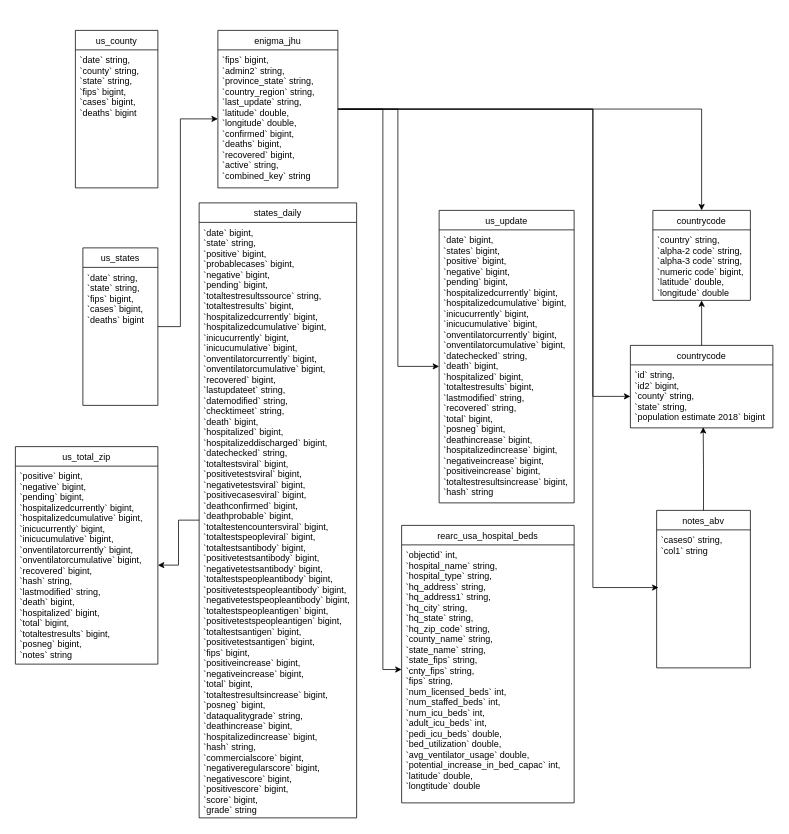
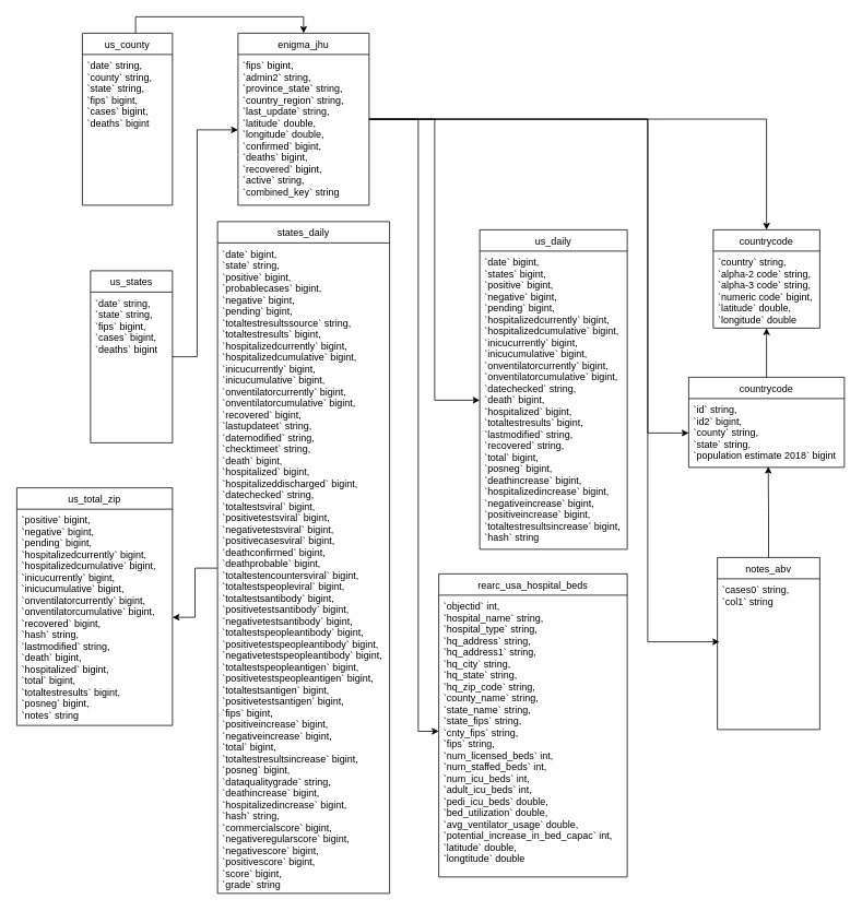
  <mxCell id="0" />
  <mxCell id="1" parent="0" />
  <mxCell id="2" style="edgeStyle=orthogonalEdgeStyle;rounded=0;orthogonalLoop=1;jettySize=auto;html=1;entryX=0;entryY=0.5;entryDx=0;entryDy=0;" edge="1" parent="1" source="7" target="25"><mxGeometry relative="1" as="geometry"><Array as="points"><mxPoint x="530" y="145" /><mxPoint x="530" y="488" /></Array></mxGeometry></mxCell>
  <mxCell id="3" style="edgeStyle=orthogonalEdgeStyle;rounded=0;orthogonalLoop=1;jettySize=auto;html=1;entryX=0.5;entryY=0;entryDx=0;entryDy=0;exitX=1.031;exitY=0.429;exitDx=0;exitDy=0;exitPerimeter=0;" edge="1" parent="1" source="8" target="9"><mxGeometry relative="1" as="geometry"><Array as="points"><mxPoint x="935" y="145" /></Array></mxGeometry></mxCell>
  <mxCell id="4" style="edgeStyle=orthogonalEdgeStyle;rounded=0;orthogonalLoop=1;jettySize=auto;html=1;entryX=0;entryY=0.5;entryDx=0;entryDy=0;" edge="1" parent="1" source="7" target="13"><mxGeometry relative="1" as="geometry"><Array as="points"><mxPoint x="790" y="145" /><mxPoint x="790" y="528" /></Array></mxGeometry></mxCell>
  <mxCell id="5" style="edgeStyle=orthogonalEdgeStyle;rounded=0;orthogonalLoop=1;jettySize=auto;html=1;entryX=0.02;entryY=0.418;entryDx=0;entryDy=0;entryPerimeter=0;" edge="1" parent="1" source="7" target="18"><mxGeometry relative="1" as="geometry"><Array as="points"><mxPoint x="790" y="145" /><mxPoint x="790" y="783" /></Array></mxGeometry></mxCell>
  <mxCell id="6" style="edgeStyle=orthogonalEdgeStyle;rounded=0;orthogonalLoop=1;jettySize=auto;html=1;entryX=0;entryY=0.483;entryDx=0;entryDy=0;entryPerimeter=0;" edge="1" parent="1" source="7" target="15"><mxGeometry relative="1" as="geometry"><Array as="points"><mxPoint x="510" y="145" /><mxPoint x="510" y="892" /></Array></mxGeometry></mxCell>
  <mxCell id="7" value="enigma_jhu" style="swimlane;fontStyle=0;childLayout=stackLayout;horizontal=1;startSize=26;fillColor=none;horizontalStack=0;resizeParent=1;resizeParentMax=0;resizeLast=0;collapsible=1;marginBottom=0;" vertex="1" parent="1"><mxGeometry x="290" y="40" width="160" height="210" as="geometry" /></mxCell>
  <mxCell id="8" value="`fips` bigint, &#10;  `admin2` string, &#10;  `province_state` string, &#10;  `country_region` string, &#10;  `last_update` string, &#10;  `latitude` double, &#10;  `longitude` double, &#10;  `confirmed` bigint, &#10;  `deaths` bigint, &#10;  `recovered` bigint, &#10;  `active` string, &#10;  `combined_key` string" style="text;strokeColor=none;fillColor=none;align=left;verticalAlign=top;spacingLeft=4;spacingRight=4;overflow=hidden;rotatable=0;points=[[0,0.5],[1,0.5]];portConstraint=eastwest;" vertex="1" parent="7"><mxGeometry y="26" width="160" height="184" as="geometry" /></mxCell>
  <mxCell id="9" value="countrycode" style="swimlane;fontStyle=0;childLayout=stackLayout;horizontal=1;startSize=26;fillColor=none;horizontalStack=0;resizeParent=1;resizeParentMax=0;resizeLast=0;collapsible=1;marginBottom=0;" vertex="1" parent="1"><mxGeometry x="870" y="280" width="130" height="120" as="geometry" /></mxCell>
  <mxCell id="10" value="`country` string, &#10;  `alpha-2 code` string, &#10;  `alpha-3 code` string, &#10;  `numeric code` bigint, &#10;  `latitude` double, &#10;  `longitude` double" style="text;strokeColor=none;fillColor=none;align=left;verticalAlign=top;spacingLeft=4;spacingRight=4;overflow=hidden;rotatable=0;points=[[0,0.5],[1,0.5]];portConstraint=eastwest;" vertex="1" parent="9"><mxGeometry y="26" width="130" height="94" as="geometry" /></mxCell>
  <mxCell id="11" style="edgeStyle=orthogonalEdgeStyle;rounded=0;orthogonalLoop=1;jettySize=auto;html=1;entryX=0.5;entryY=1;entryDx=0;entryDy=0;entryPerimeter=0;" edge="1" parent="1" source="12" target="10"><mxGeometry relative="1" as="geometry" /></mxCell>
  <mxCell id="12" value="countrycode" style="swimlane;fontStyle=0;childLayout=stackLayout;horizontal=1;startSize=26;fillColor=none;horizontalStack=0;resizeParent=1;resizeParentMax=0;resizeLast=0;collapsible=1;marginBottom=0;" vertex="1" parent="1"><mxGeometry x="840" y="460" width="190" height="110" as="geometry" /></mxCell>
  <mxCell id="13" value="`id` string, &#10;  `id2` bigint, &#10;  `county` string, &#10;  `state` string, &#10;  `population estimate 2018` bigint" style="text;strokeColor=none;fillColor=none;align=left;verticalAlign=top;spacingLeft=4;spacingRight=4;overflow=hidden;rotatable=0;points=[[0,0.5],[1,0.5]];portConstraint=eastwest;" vertex="1" parent="12"><mxGeometry y="26" width="190" height="84" as="geometry" /></mxCell>
  <mxCell id="14" value="rearc_usa_hospital_beds" style="swimlane;fontStyle=0;childLayout=stackLayout;horizontal=1;startSize=26;fillColor=none;horizontalStack=0;resizeParent=1;resizeParentMax=0;resizeLast=0;collapsible=1;marginBottom=0;" vertex="1" parent="1"><mxGeometry x="535" y="700" width="230" height="370" as="geometry" /></mxCell>
  <mxCell id="15" value="`objectid` int, &#10;  `hospital_name` string, &#10;  `hospital_type` string, &#10;  `hq_address` string, &#10;  `hq_address1` string, &#10;  `hq_city` string, &#10;  `hq_state` string, &#10;  `hq_zip_code` string, &#10;  `county_name` string, &#10;  `state_name` string, &#10;  `state_fips` string, &#10;  `cnty_fips` string, &#10;  `fips` string, &#10;  `num_licensed_beds` int, &#10;  `num_staffed_beds` int, &#10;  `num_icu_beds` int, &#10;  `adult_icu_beds` int, &#10;  `pedi_icu_beds` double, &#10;  `bed_utilization` double, &#10;  `avg_ventilator_usage` double, &#10;  `potential_increase_in_bed_capac` int, &#10;  `latitude` double, &#10;  `longtitude` double" style="text;strokeColor=none;fillColor=none;align=left;verticalAlign=top;spacingLeft=4;spacingRight=4;overflow=hidden;rotatable=0;points=[[0,0.5],[1,0.5]];portConstraint=eastwest;" vertex="1" parent="14"><mxGeometry y="26" width="230" height="344" as="geometry" /></mxCell>
  <mxCell id="16" style="edgeStyle=orthogonalEdgeStyle;rounded=0;orthogonalLoop=1;jettySize=auto;html=1;entryX=0.511;entryY=0.988;entryDx=0;entryDy=0;entryPerimeter=0;" edge="1" parent="1" source="17" target="13"><mxGeometry relative="1" as="geometry" /></mxCell>
  <mxCell id="17" value="notes_abv" style="swimlane;fontStyle=0;childLayout=stackLayout;horizontal=1;startSize=26;fillColor=none;horizontalStack=0;resizeParent=1;resizeParentMax=0;resizeLast=0;collapsible=1;marginBottom=0;" vertex="1" parent="1"><mxGeometry x="875" y="680" width="125" height="210" as="geometry" /></mxCell>
  <mxCell id="18" value="  `cases0` string, &#10;  `col1` string" style="text;strokeColor=none;fillColor=none;align=left;verticalAlign=top;spacingLeft=4;spacingRight=4;overflow=hidden;rotatable=0;points=[[0,0.5],[1,0.5]];portConstraint=eastwest;" vertex="1" parent="17"><mxGeometry y="26" width="125" height="184" as="geometry" /></mxCell>
  <mxCell id="19" value="states_daily" style="swimlane;fontStyle=0;childLayout=stackLayout;horizontal=1;startSize=26;fillColor=none;horizontalStack=0;resizeParent=1;resizeParentMax=0;resizeLast=0;collapsible=1;marginBottom=0;" vertex="1" parent="1"><mxGeometry x="265" y="270" width="210" height="820" as="geometry" /></mxCell>
  <mxCell id="20" value="  `date` bigint, &#10;  `state` string, &#10;  `positive` bigint, &#10;  `probablecases` bigint, &#10;  `negative` bigint, &#10;  `pending` bigint, &#10;  `totaltestresultssource` string, &#10;  `totaltestresults` bigint, &#10;  `hospitalizedcurrently` bigint, &#10;  `hospitalizedcumulative` bigint, &#10;  `inicucurrently` bigint, &#10;  `inicucumulative` bigint, &#10;  `onventilatorcurrently` bigint, &#10;  `onventilatorcumulative` bigint, &#10;  `recovered` bigint, &#10;  `lastupdateet` string, &#10;  `datemodified` string, &#10;  `checktimeet` string, &#10;  `death` bigint, &#10;  `hospitalized` bigint, &#10;  `hospitalizeddischarged` bigint, &#10;  `datechecked` string, &#10;  `totaltestsviral` bigint, &#10;  `positivetestsviral` bigint, &#10;  `negativetestsviral` bigint, &#10;  `positivecasesviral` bigint, &#10;  `deathconfirmed` bigint, &#10;  `deathprobable` bigint, &#10;  `totaltestencountersviral` bigint, &#10;  `totaltestspeopleviral` bigint, &#10;  `totaltestsantibody` bigint, &#10;  `positivetestsantibody` bigint, &#10;  `negativetestsantibody` bigint, &#10;  `totaltestspeopleantibody` bigint, &#10;  `positivetestspeopleantibody` bigint, &#10;  `negativetestspeopleantibody` bigint, &#10;  `totaltestspeopleantigen` bigint, &#10;  `positivetestspeopleantigen` bigint, &#10;  `totaltestsantigen` bigint, &#10;  `positivetestsantigen` bigint, &#10;  `fips` bigint, &#10;  `positiveincrease` bigint, &#10;  `negativeincrease` bigint, &#10;  `total` bigint, &#10;  `totaltestresultsincrease` bigint, &#10;  `posneg` bigint, &#10;  `dataqualitygrade` string, &#10;  `deathincrease` bigint, &#10;  `hospitalizedincrease` bigint, &#10;  `hash` string, &#10;  `commercialscore` bigint, &#10;  `negativeregularscore` bigint, &#10;  `negativescore` bigint, &#10;  `positivescore` bigint, &#10;  `score` bigint, &#10;  `grade` string" style="text;strokeColor=none;fillColor=none;align=left;verticalAlign=top;spacingLeft=4;spacingRight=4;overflow=hidden;rotatable=0;points=[[0,0.5],[1,0.5]];portConstraint=eastwest;" vertex="1" parent="19"><mxGeometry y="26" width="210" height="794" as="geometry" /></mxCell>
+ <mxCell id="21" style="edgeStyle=orthogonalEdgeStyle;rounded=0;orthogonalLoop=1;jettySize=auto;html=1;entryX=0.5;entryY=0;entryDx=0;entryDy=0;" edge="1" parent="1" source="22" target="7"><mxGeometry relative="1" as="geometry"><Array as="points"><mxPoint x="165" y="20" /><mxPoint x="370" y="20" /></Array></mxGeometry></mxCell>
  <mxCell id="22" value="us_county" style="swimlane;fontStyle=0;childLayout=stackLayout;horizontal=1;startSize=26;fillColor=none;horizontalStack=0;resizeParent=1;resizeParentMax=0;resizeLast=0;collapsible=1;marginBottom=0;" vertex="1" parent="1"><mxGeometry x="100" y="40" width="110" height="210" as="geometry" /></mxCell>
  <mxCell id="23" value="  `date` string, &#10;  `county` string, &#10;  `state` string, &#10;  `fips` bigint, &#10;  `cases` bigint, &#10;  `deaths` bigint" style="text;strokeColor=none;fillColor=none;align=left;verticalAlign=top;spacingLeft=4;spacingRight=4;overflow=hidden;rotatable=0;points=[[0,0.5],[1,0.5]];portConstraint=eastwest;" vertex="1" parent="22"><mxGeometry y="26" width="110" height="184" as="geometry" /></mxCell>
- <mxCell id="24" value="us_update" style="swimlane;fontStyle=0;childLayout=stackLayout;horizontal=1;startSize=26;fillColor=none;horizontalStack=0;resizeParent=1;resizeParentMax=0;resizeLast=0;collapsible=1;marginBottom=0;" vertex="1" parent="1"><mxGeometry x="585" y="280" width="180" height="390" as="geometry" /></mxCell>
+ <mxCell id="24" value="us_daily" style="swimlane;fontStyle=0;childLayout=stackLayout;horizontal=1;startSize=26;fillColor=none;horizontalStack=0;resizeParent=1;resizeParentMax=0;resizeLast=0;collapsible=1;marginBottom=0;" vertex="1" parent="1"><mxGeometry x="585" y="280" width="180" height="390" as="geometry" /></mxCell>
  <mxCell id="25" value="  `date` bigint, &#10;  `states` bigint, &#10;  `positive` bigint, &#10;  `negative` bigint, &#10;  `pending` bigint, &#10;  `hospitalizedcurrently` bigint, &#10;  `hospitalizedcumulative` bigint, &#10;  `inicucurrently` bigint, &#10;  `inicucumulative` bigint, &#10;  `onventilatorcurrently` bigint, &#10;  `onventilatorcumulative` bigint, &#10;  `datechecked` string, &#10;  `death` bigint, &#10;  `hospitalized` bigint, &#10;  `totaltestresults` bigint, &#10;  `lastmodified` string, &#10;  `recovered` string, &#10;  `total` bigint, &#10;  `posneg` bigint, &#10;  `deathincrease` bigint, &#10;  `hospitalizedincrease` bigint, &#10;  `negativeincrease` bigint, &#10;  `positiveincrease` bigint, &#10;  `totaltestresultsincrease` bigint, &#10;  `hash` string" style="text;strokeColor=none;fillColor=none;align=left;verticalAlign=top;spacingLeft=4;spacingRight=4;overflow=hidden;rotatable=0;points=[[0,0.5],[1,0.5]];portConstraint=eastwest;" vertex="1" parent="24"><mxGeometry y="26" width="180" height="364" as="geometry" /></mxCell>
  <mxCell id="26" style="edgeStyle=orthogonalEdgeStyle;rounded=0;orthogonalLoop=1;jettySize=auto;html=1;entryX=0;entryY=0.5;entryDx=0;entryDy=0;" edge="1" parent="1" source="27" target="8"><mxGeometry relative="1" as="geometry"><Array as="points"><mxPoint x="240" y="435" /><mxPoint x="240" y="158" /></Array></mxGeometry></mxCell>
  <mxCell id="27" value="us_states" style="swimlane;fontStyle=0;childLayout=stackLayout;horizontal=1;startSize=26;fillColor=none;horizontalStack=0;resizeParent=1;resizeParentMax=0;resizeLast=0;collapsible=1;marginBottom=0;" vertex="1" parent="1"><mxGeometry x="110" y="330" width="100" height="210" as="geometry" /></mxCell>
  <mxCell id="28" value="  `date` string, &#10;  `state` string, &#10;  `fips` bigint, &#10;  `cases` bigint, &#10;  `deaths` bigint" style="text;strokeColor=none;fillColor=none;align=left;verticalAlign=top;spacingLeft=4;spacingRight=4;overflow=hidden;rotatable=0;points=[[0,0.5],[1,0.5]];portConstraint=eastwest;" vertex="1" parent="27"><mxGeometry y="26" width="100" height="184" as="geometry" /></mxCell>
  <mxCell id="29" value="us_total_zip" style="swimlane;fontStyle=0;childLayout=stackLayout;horizontal=1;startSize=26;fillColor=none;horizontalStack=0;resizeParent=1;resizeParentMax=0;resizeLast=0;collapsible=1;marginBottom=0;" vertex="1" parent="1"><mxGeometry x="20" y="595" width="190" height="290" as="geometry" /></mxCell>
  <mxCell id="30" value="  `positive` bigint, &#10;  `negative` bigint, &#10;  `pending` bigint, &#10;  `hospitalizedcurrently` bigint, &#10;  `hospitalizedcumulative` bigint, &#10;  `inicucurrently` bigint, &#10;  `inicucumulative` bigint, &#10;  `onventilatorcurrently` bigint, &#10;  `onventilatorcumulative` bigint, &#10;  `recovered` bigint, &#10;  `hash` string, &#10;  `lastmodified` string, &#10;  `death` bigint, &#10;  `hospitalized` bigint, &#10;  `total` bigint, &#10;  `totaltestresults` bigint, &#10;  `posneg` bigint, &#10;  `notes` string" style="text;strokeColor=none;fillColor=none;align=left;verticalAlign=top;spacingLeft=4;spacingRight=4;overflow=hidden;rotatable=0;points=[[0,0.5],[1,0.5]];portConstraint=eastwest;" vertex="1" parent="29"><mxGeometry y="26" width="190" height="264" as="geometry" /></mxCell>
  <mxCell id="31" style="edgeStyle=orthogonalEdgeStyle;rounded=0;orthogonalLoop=1;jettySize=auto;html=1;" edge="1" parent="1" source="20" target="30"><mxGeometry relative="1" as="geometry" /></mxCell>
